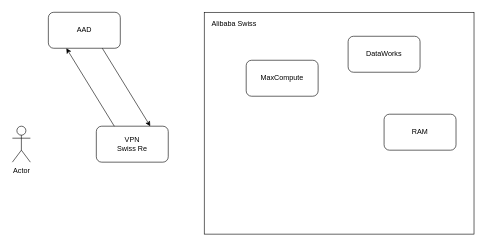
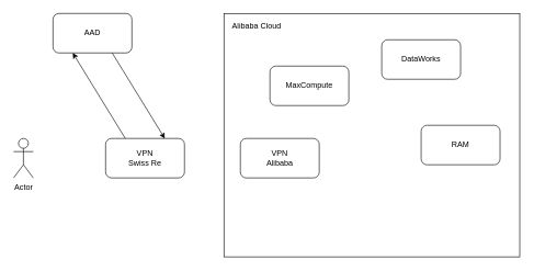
  <mxCell id="0" />
  <mxCell id="1" parent="0" />
  <mxCell id="2" value="" style="group" parent="1" vertex="1" connectable="0"><mxGeometry x="340" y="20" width="450" height="370" as="geometry" /></mxCell>
  <mxCell id="3" value="" style="rounded=0;whiteSpace=wrap;html=1;" parent="2" vertex="1"><mxGeometry width="450" height="370" as="geometry" /></mxCell>
- <mxCell id="4" value="Alibaba Swiss" style="text;html=1;strokeColor=none;fillColor=none;align=center;verticalAlign=middle;whiteSpace=wrap;rounded=0;" parent="2" vertex="1"><mxGeometry x="10" y="10" width="80" height="20" as="geometry" /></mxCell>
+ <mxCell id="4" value="Alibaba Cloud" style="text;html=1;strokeColor=none;fillColor=none;align=center;verticalAlign=middle;whiteSpace=wrap;rounded=0;" parent="2" vertex="1"><mxGeometry x="10" y="10" width="80" height="20" as="geometry" /></mxCell>
+ <mxCell id="5" value="VPN&lt;br&gt;Alibaba" style="rounded=1;whiteSpace=wrap;html=1;" parent="2" vertex="1"><mxGeometry x="25" y="190" width="120" height="60" as="geometry" /></mxCell>
  <mxCell id="6" value="MaxCompute" style="rounded=1;whiteSpace=wrap;html=1;" parent="2" vertex="1"><mxGeometry x="70" y="80" width="120" height="60" as="geometry" /></mxCell>
  <mxCell id="7" value="DataWorks" style="rounded=1;whiteSpace=wrap;html=1;" parent="1" vertex="1"><mxGeometry x="580" y="60" width="120" height="60" as="geometry" /></mxCell>
  <mxCell id="8" value="AAD" style="rounded=1;whiteSpace=wrap;html=1;" parent="1" vertex="1"><mxGeometry x="80" y="20" width="120" height="60" as="geometry" /></mxCell>
  <mxCell id="9" value="RAM" style="rounded=1;whiteSpace=wrap;html=1;" parent="1" vertex="1"><mxGeometry x="640" y="190" width="120" height="60" as="geometry" /></mxCell>
  <mxCell id="10" value="VPN&lt;br&gt;Swiss Re" style="rounded=1;whiteSpace=wrap;html=1;" parent="1" vertex="1"><mxGeometry x="160" y="210" width="120" height="60" as="geometry" /></mxCell>
  <mxCell id="11" value="Actor" style="shape=umlActor;verticalLabelPosition=bottom;verticalAlign=top;html=1;outlineConnect=0;" parent="1" vertex="1"><mxGeometry x="20" y="210" width="30" height="60" as="geometry" /></mxCell>
  <mxCell id="12" value="" style="endArrow=classic;html=1;exitX=0.25;exitY=0;exitDx=0;exitDy=0;entryX=0.25;entryY=1;entryDx=0;entryDy=0;" parent="1" source="10" target="8" edge="1"><mxGeometry width="50" height="50" relative="1" as="geometry"><mxPoint x="160" y="180" as="sourcePoint" /><mxPoint x="210" y="130" as="targetPoint" /></mxGeometry></mxCell>
  <mxCell id="13" value="" style="endArrow=classic;html=1;exitX=0.75;exitY=1;exitDx=0;exitDy=0;entryX=0.75;entryY=0;entryDx=0;entryDy=0;" parent="1" source="8" target="10" edge="1"><mxGeometry width="50" height="50" relative="1" as="geometry"><mxPoint x="200" y="220" as="sourcePoint" /><mxPoint x="120" y="90" as="targetPoint" /></mxGeometry></mxCell>
